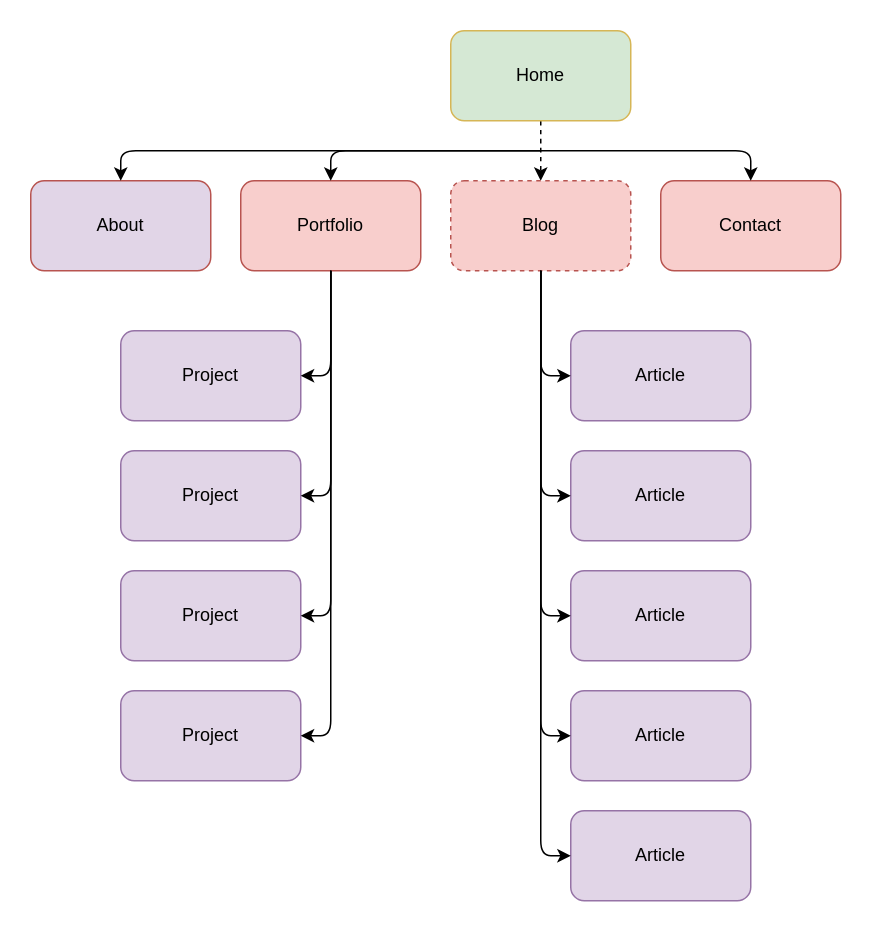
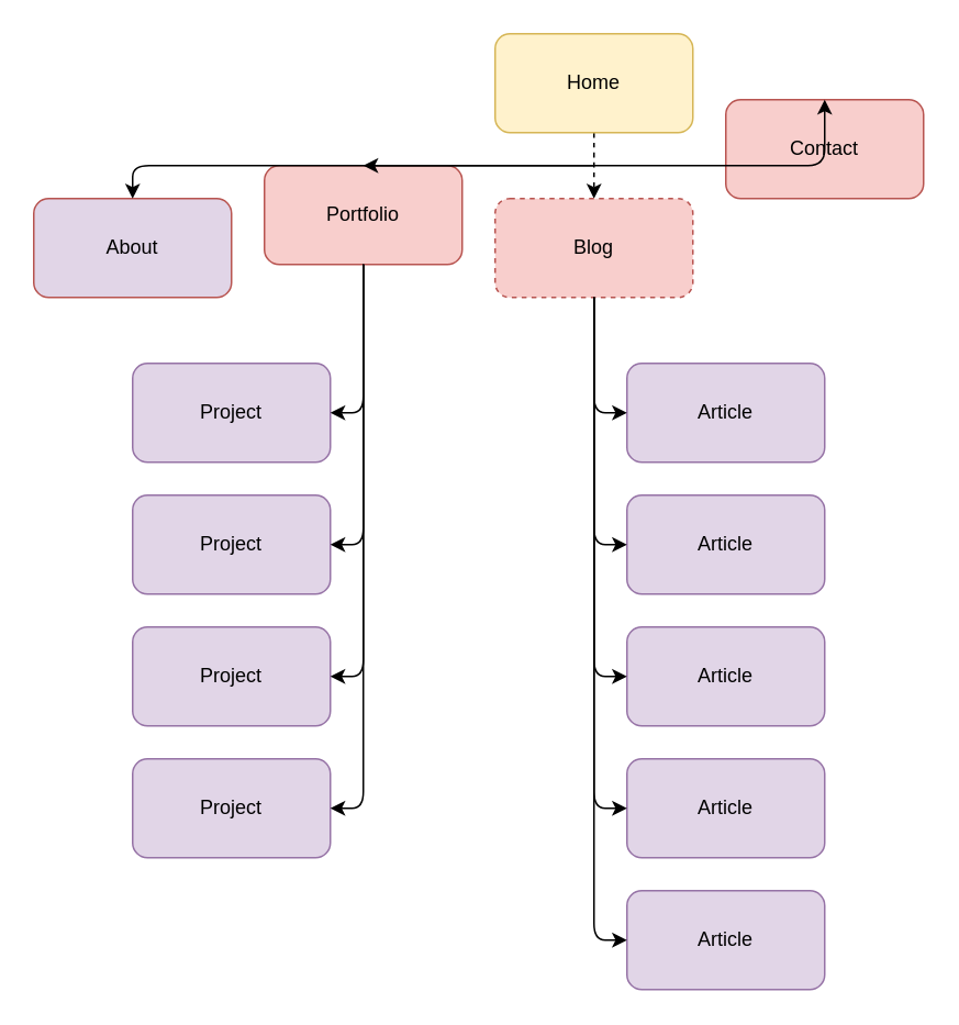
  <mxCell id="0" />
  <mxCell id="1" parent="0" />
  <mxCell id="2" style="edgeStyle=orthogonalEdgeStyle;curved=1;orthogonalLoop=1;jettySize=auto;html=1;exitX=0.5;exitY=1;exitDx=0;exitDy=0;entryX=0.5;entryY=0;entryDx=0;entryDy=0;dashed=1;" edge="1" parent="1" source="3" target="7"><mxGeometry relative="1" as="geometry"><Array as="points"><mxPoint x="360" y="100" /></Array></mxGeometry></mxCell>
- <mxCell id="3" value="Home" style="rounded=1;whiteSpace=wrap;html=1;fillColor=#d5e8d4;strokeColor=#d6b656;" vertex="1" parent="1"><mxGeometry x="300" y="20" width="120" height="60" as="geometry" /></mxCell>
+ <mxCell id="3" value="Home" style="rounded=1;whiteSpace=wrap;html=1;fillColor=#fff2cc;strokeColor=#d6b656;" vertex="1" parent="1"><mxGeometry x="300" y="20" width="120" height="60" as="geometry" /></mxCell>
  <mxCell id="4" value="About" style="rounded=1;whiteSpace=wrap;html=1;fillColor=#e1d5e7;strokeColor=#b85450;" vertex="1" parent="1"><mxGeometry x="20" y="120" width="120" height="60" as="geometry" /></mxCell>
- <mxCell id="5" value="Contact" style="rounded=1;whiteSpace=wrap;html=1;fillColor=#f8cecc;strokeColor=#b85450;" vertex="1" parent="1"><mxGeometry x="440" y="120" width="120" height="60" as="geometry" /></mxCell>
- <mxCell id="6" value="Portfolio" style="rounded=1;whiteSpace=wrap;html=1;fillColor=#f8cecc;strokeColor=#b85450;" vertex="1" parent="1"><mxGeometry x="160" y="120" width="120" height="60" as="geometry" /></mxCell>
+ <mxCell id="5" value="Contact" style="rounded=1;whiteSpace=wrap;html=1;fillColor=#f8cecc;strokeColor=#b85450;" vertex="1" parent="1"><mxGeometry x="440" y="60" width="120" height="60" as="geometry" /></mxCell>
+ <mxCell id="6" value="Portfolio" style="rounded=1;whiteSpace=wrap;html=1;fillColor=#f8cecc;strokeColor=#b85450;" vertex="1" parent="1"><mxGeometry x="160" y="100" width="120" height="60" as="geometry" /></mxCell>
  <mxCell id="7" value="Blog" style="rounded=1;whiteSpace=wrap;html=1;fillColor=#f8cecc;strokeColor=#b85450;dashed=1;" vertex="1" parent="1"><mxGeometry x="300" y="120" width="120" height="60" as="geometry" /></mxCell>
  <mxCell id="8" value="" style="endArrow=classic;html=1;rounded=1;entryX=0.5;entryY=0;entryDx=0;entryDy=0;" edge="1" parent="1" target="6"><mxGeometry width="50" height="50" relative="1" as="geometry"><mxPoint x="360" y="100" as="sourcePoint" /><mxPoint x="390" y="270" as="targetPoint" /><Array as="points"><mxPoint x="220" y="100" /></Array></mxGeometry></mxCell>
  <mxCell id="9" value="" style="endArrow=classic;html=1;rounded=1;entryX=0.5;entryY=0;entryDx=0;entryDy=0;" edge="1" parent="1" target="4"><mxGeometry width="50" height="50" relative="1" as="geometry"><mxPoint x="360" y="100" as="sourcePoint" /><mxPoint x="80" y="100" as="targetPoint" /><Array as="points"><mxPoint x="80" y="100" /></Array></mxGeometry></mxCell>
  <mxCell id="10" value="" style="endArrow=classic;html=1;rounded=1;entryX=0.5;entryY=0;entryDx=0;entryDy=0;" edge="1" parent="1" target="5"><mxGeometry width="50" height="50" relative="1" as="geometry"><mxPoint x="360" y="100" as="sourcePoint" /><mxPoint x="390" y="270" as="targetPoint" /><Array as="points"><mxPoint x="500" y="100" /></Array></mxGeometry></mxCell>
  <mxCell id="11" value="Project" style="rounded=1;whiteSpace=wrap;html=1;fillColor=#e1d5e7;strokeColor=#9673a6;" vertex="1" parent="1"><mxGeometry x="80" y="220" width="120" height="60" as="geometry" /></mxCell>
  <mxCell id="12" value="Project" style="rounded=1;whiteSpace=wrap;html=1;fillColor=#e1d5e7;strokeColor=#9673a6;" vertex="1" parent="1"><mxGeometry x="80" y="300" width="120" height="60" as="geometry" /></mxCell>
  <mxCell id="13" value="Project" style="rounded=1;whiteSpace=wrap;html=1;fillColor=#e1d5e7;strokeColor=#9673a6;" vertex="1" parent="1"><mxGeometry x="80" y="380" width="120" height="60" as="geometry" /></mxCell>
  <mxCell id="14" value="Project" style="rounded=1;whiteSpace=wrap;html=1;fillColor=#e1d5e7;strokeColor=#9673a6;" vertex="1" parent="1"><mxGeometry x="80" y="460" width="120" height="60" as="geometry" /></mxCell>
  <mxCell id="15" value="" style="endArrow=classic;html=1;rounded=1;exitX=0.5;exitY=1;exitDx=0;exitDy=0;entryX=1;entryY=0.5;entryDx=0;entryDy=0;" edge="1" parent="1" source="6" target="11"><mxGeometry width="50" height="50" relative="1" as="geometry"><mxPoint x="340" y="320" as="sourcePoint" /><mxPoint x="390" y="270" as="targetPoint" /><Array as="points"><mxPoint x="220" y="250" /></Array></mxGeometry></mxCell>
  <mxCell id="16" value="" style="endArrow=classic;html=1;rounded=1;exitX=0.5;exitY=1;exitDx=0;exitDy=0;entryX=1;entryY=0.5;entryDx=0;entryDy=0;" edge="1" parent="1" source="6"><mxGeometry width="50" height="50" relative="1" as="geometry"><mxPoint x="220" y="400" as="sourcePoint" /><mxPoint x="200" y="490" as="targetPoint" /><Array as="points"><mxPoint x="220" y="490" /></Array></mxGeometry></mxCell>
  <mxCell id="17" value="" style="endArrow=classic;html=1;rounded=1;exitX=0.5;exitY=1;exitDx=0;exitDy=0;entryX=1;entryY=0.5;entryDx=0;entryDy=0;" edge="1" parent="1" source="6"><mxGeometry width="50" height="50" relative="1" as="geometry"><mxPoint x="220" y="240" as="sourcePoint" /><mxPoint x="200" y="330" as="targetPoint" /><Array as="points"><mxPoint x="220" y="330" /></Array></mxGeometry></mxCell>
  <mxCell id="18" value="" style="endArrow=classic;html=1;rounded=1;exitX=0.5;exitY=1;exitDx=0;exitDy=0;entryX=1;entryY=0.5;entryDx=0;entryDy=0;" edge="1" parent="1" source="6"><mxGeometry width="50" height="50" relative="1" as="geometry"><mxPoint x="220" y="320" as="sourcePoint" /><mxPoint x="200" y="410" as="targetPoint" /><Array as="points"><mxPoint x="220" y="410" /></Array></mxGeometry></mxCell>
  <mxCell id="19" value="Article" style="rounded=1;whiteSpace=wrap;html=1;fillColor=#e1d5e7;strokeColor=#9673a6;" vertex="1" parent="1"><mxGeometry x="380" y="220" width="120" height="60" as="geometry" /></mxCell>
  <mxCell id="20" value="Article" style="rounded=1;whiteSpace=wrap;html=1;fillColor=#e1d5e7;strokeColor=#9673a6;" vertex="1" parent="1"><mxGeometry x="380" y="380" width="120" height="60" as="geometry" /></mxCell>
  <mxCell id="21" value="Article" style="rounded=1;whiteSpace=wrap;html=1;fillColor=#e1d5e7;strokeColor=#9673a6;" vertex="1" parent="1"><mxGeometry x="380" y="300" width="120" height="60" as="geometry" /></mxCell>
  <mxCell id="22" value="Article" style="rounded=1;whiteSpace=wrap;html=1;fillColor=#e1d5e7;strokeColor=#9673a6;" vertex="1" parent="1"><mxGeometry x="380" y="540" width="120" height="60" as="geometry" /></mxCell>
  <mxCell id="23" value="Article" style="rounded=1;whiteSpace=wrap;html=1;fillColor=#e1d5e7;strokeColor=#9673a6;" vertex="1" parent="1"><mxGeometry x="380" y="460" width="120" height="60" as="geometry" /></mxCell>
  <mxCell id="24" value="" style="endArrow=classic;html=1;rounded=1;exitX=0.5;exitY=1;exitDx=0;exitDy=0;entryX=0;entryY=0.5;entryDx=0;entryDy=0;" edge="1" parent="1" source="7" target="19"><mxGeometry width="50" height="50" relative="1" as="geometry"><mxPoint x="340" y="320" as="sourcePoint" /><mxPoint x="320" y="270" as="targetPoint" /><Array as="points"><mxPoint x="360" y="250" /></Array></mxGeometry></mxCell>
  <mxCell id="25" value="" style="endArrow=classic;html=1;rounded=1;exitX=0.5;exitY=1;exitDx=0;exitDy=0;entryX=0;entryY=0.5;entryDx=0;entryDy=0;" edge="1" parent="1" source="7" target="21"><mxGeometry width="50" height="50" relative="1" as="geometry"><mxPoint x="370" y="170" as="sourcePoint" /><mxPoint x="390" y="260" as="targetPoint" /><Array as="points"><mxPoint x="360" y="330" /></Array></mxGeometry></mxCell>
  <mxCell id="26" value="" style="endArrow=classic;html=1;rounded=1;entryX=0;entryY=0.5;entryDx=0;entryDy=0;exitX=0.5;exitY=1;exitDx=0;exitDy=0;" edge="1" parent="1" source="7" target="20"><mxGeometry width="50" height="50" relative="1" as="geometry"><mxPoint x="330" y="190" as="sourcePoint" /><mxPoint x="340" y="410" as="targetPoint" /><Array as="points"><mxPoint x="360" y="410" /></Array></mxGeometry></mxCell>
  <mxCell id="27" value="" style="endArrow=classic;html=1;rounded=1;exitX=0.5;exitY=1;exitDx=0;exitDy=0;entryX=0;entryY=0.5;entryDx=0;entryDy=0;" edge="1" parent="1" source="7" target="23"><mxGeometry width="50" height="50" relative="1" as="geometry"><mxPoint x="360" y="400" as="sourcePoint" /><mxPoint x="290" y="490" as="targetPoint" /><Array as="points"><mxPoint x="360" y="490" /></Array></mxGeometry></mxCell>
  <mxCell id="28" value="" style="endArrow=classic;html=1;rounded=1;entryX=0;entryY=0.5;entryDx=0;entryDy=0;exitX=0.5;exitY=1;exitDx=0;exitDy=0;" edge="1" parent="1" source="7" target="22"><mxGeometry width="50" height="50" relative="1" as="geometry"><mxPoint x="310" y="240" as="sourcePoint" /><mxPoint x="300" y="570" as="targetPoint" /><Array as="points"><mxPoint x="360" y="570" /></Array></mxGeometry></mxCell>
